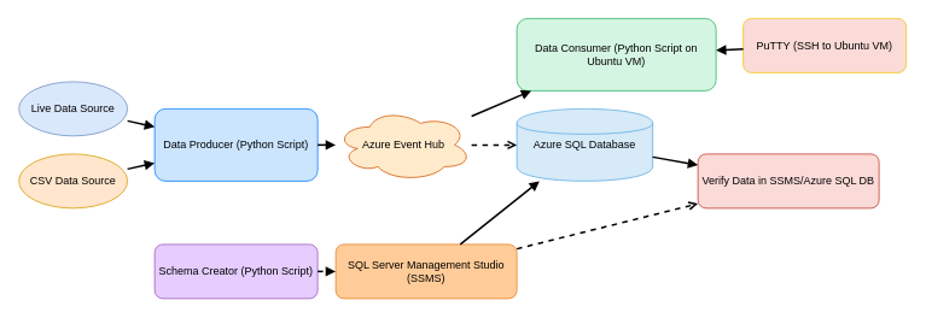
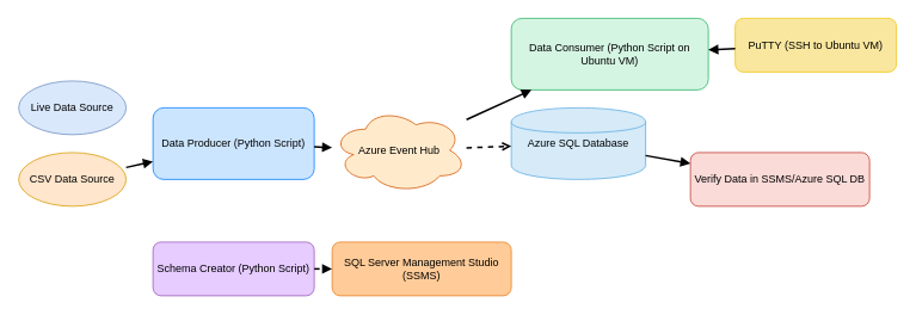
  <mxCell id="0" />
  <mxCell id="1" parent="0" />
  <mxCell id="2" value="Live Data Source" style="shape=ellipse;whiteSpace=wrap;html=1;fillColor=#dae8fc;strokeColor=#6c8ebf;" vertex="1" parent="1"><mxGeometry x="20" y="90" width="120" height="60" as="geometry" /></mxCell>
  <mxCell id="3" value="CSV Data Source" style="shape=ellipse;whiteSpace=wrap;html=1;fillColor=#ffe6cc;strokeColor=#d79b00;" vertex="1" parent="1"><mxGeometry x="20" y="170" width="120" height="60" as="geometry" /></mxCell>
  <mxCell id="4" value="Data Producer (Python Script)" style="rounded=1;whiteSpace=wrap;html=1;fillColor=#cce5ff;strokeColor=#007bff;" vertex="1" parent="1"><mxGeometry x="170" y="120" width="180" height="80" as="geometry" /></mxCell>
  <mxCell id="5" value="Schema Creator (Python Script)" style="rounded=1;whiteSpace=wrap;html=1;fillColor=#e6ccff;strokeColor=#9b59b6;" vertex="1" parent="1"><mxGeometry x="170" y="270" width="180" height="60" as="geometry" /></mxCell>
  <mxCell id="6" value="SQL Server Management Studio (SSMS)" style="rounded=1;whiteSpace=wrap;html=1;fillColor=#ffcc99;strokeColor=#e67e22;" vertex="1" parent="1"><mxGeometry x="370" y="270" width="200" height="60" as="geometry" /></mxCell>
- <mxCell id="7" value="Azure Event Hub" style="shape=cloud;whiteSpace=wrap;html=1;fillColor=#ffebcc;strokeColor=#d35400;" vertex="1" parent="1"><mxGeometry x="370" y="120" width="150" height="80" as="geometry" /></mxCell>
+ <mxCell id="7" value="Azure Event Hub" style="shape=cloud;whiteSpace=wrap;html=1;fillColor=#ffebcc;strokeColor=#d35400;" vertex="1" parent="1"><mxGeometry x="370" y="120" width="150" height="95" as="geometry" /></mxCell>
  <mxCell id="8" value="Azure SQL Database" style="shape=cylinder;whiteSpace=wrap;html=1;fillColor=#d6eaf8;strokeColor=#5dade2;" vertex="1" parent="1"><mxGeometry x="570" y="120" width="150" height="80" as="geometry" /></mxCell>
  <mxCell id="9" value="Data Consumer (Python Script on Ubuntu VM)" style="rounded=1;whiteSpace=wrap;html=1;fillColor=#d5f5e3;strokeColor=#28b463;" vertex="1" parent="1"><mxGeometry x="570" y="20" width="220" height="80" as="geometry" /></mxCell>
- <mxCell id="10" value="PuTTY (SSH to Ubuntu VM)" style="rounded=1;whiteSpace=wrap;html=1;fillColor=#fadbd8;strokeColor=#f1c40f;" vertex="1" parent="1"><mxGeometry x="820" y="20" width="180" height="60" as="geometry" /></mxCell>
+ <mxCell id="10" value="PuTTY (SSH to Ubuntu VM)" style="rounded=1;whiteSpace=wrap;html=1;fillColor=#f9e79f;strokeColor=#f1c40f;" vertex="1" parent="1"><mxGeometry x="820" y="20" width="180" height="60" as="geometry" /></mxCell>
  <mxCell id="11" value="Verify Data in SSMS/Azure SQL DB" style="rounded=1;whiteSpace=wrap;html=1;fillColor=#fadbd8;strokeColor=#c0392b;" vertex="1" parent="1"><mxGeometry x="770" y="170" width="200" height="60" as="geometry" /></mxCell>
- <mxCell id="12" style="endArrow=block;html=1;strokeWidth=2;" edge="1" parent="1" source="2" target="4"><mxGeometry relative="1" as="geometry" /></mxCell>
  <mxCell id="13" style="endArrow=block;html=1;strokeWidth=2;" edge="1" parent="1" source="3" target="4"><mxGeometry relative="1" as="geometry" /></mxCell>
  <mxCell id="14" style="endArrow=block;html=1;strokeWidth=2;" edge="1" parent="1" source="4" target="7"><mxGeometry relative="1" as="geometry" /></mxCell>
  <mxCell id="15" style="endArrow=block;html=1;dashed=1;strokeWidth=2;" edge="1" parent="1" source="5" target="6"><mxGeometry relative="1" as="geometry" /></mxCell>
- <mxCell id="16" style="endArrow=block;html=1;strokeWidth=2;" edge="1" parent="1" source="6" target="8"><mxGeometry relative="1" as="geometry" /></mxCell>
  <mxCell id="17" style="endArrow=open;html=1;dashed=1;strokeWidth=2;" edge="1" parent="1" source="7" target="8"><mxGeometry relative="1" as="geometry" /><mxGeometry relative="1" as="geometry" /></mxCell>
  <mxCell id="18" style="endArrow=block;html=1;strokeWidth=2;" edge="1" parent="1" source="7" target="9"><mxGeometry relative="1" as="geometry" /></mxCell>
  <mxCell id="19" style="endArrow=block;html=1;strokeWidth=2;" edge="1" parent="1" source="10" target="9"><mxGeometry relative="1" as="geometry" /></mxCell>
  <mxCell id="20" style="endArrow=block;html=1;strokeWidth=2;" edge="1" parent="1" source="8" target="11"><mxGeometry relative="1" as="geometry" /></mxCell>
- <mxCell id="21" style="endArrow=open;html=1;dashed=1;strokeWidth=2;" edge="1" parent="1" source="6" target="11"><mxGeometry relative="1" as="geometry" /></mxCell>
